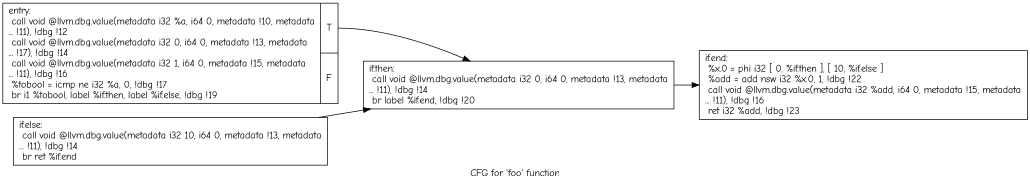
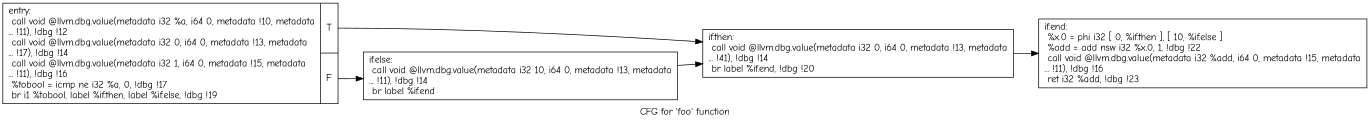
  digraph {
    fontname="Comic Neue"
    label="CFG for 'foo' function"
    rankdir=LR
    node [fontname="Comic Neue" shape=record]
    edge [fontname="Comic Neue"]
    n1 [label="{entry:\l  call void @llvm.dbg.value(metadata i32 %a, i64 0, metadata !10, metadata\l... !11), !dbg !12\l  call void @llvm.dbg.value(metadata i32 0, i64 0, metadata !13, metadata\l... !17), !dbg !14\l  call void @llvm.dbg.value(metadata i32 1, i64 0, metadata !15, metadata\l... !11), !dbg !16\l  %tobool = icmp ne i32 %a, 0, !dbg !17\l  br i1 %tobool, label %if.then, label %if.else, !dbg !19\l|{<s0>T|<s1>F}}"]
-   n2 [label="{if.then:                                          \l  call void @llvm.dbg.value(metadata i32 0, i64 0, metadata !13, metadata\l... !11), !dbg !14\l  br label %if.end, !dbg !20\l}"]
-   n3 [label="{if.else:                                          \l  call void @llvm.dbg.value(metadata i32 10, i64 0, metadata !13, metadata\l... !11), !dbg !14\l  br ret %if.end\l}"]
+   n2 [label="{if.then:                                          \l  call void @llvm.dbg.value(metadata i32 0, i64 0, metadata !13, metadata\l... !41), !dbg !14\l  br label %if.end, !dbg !20\l}"]
+   n3 [label="{if.else:                                          \l  call void @llvm.dbg.value(metadata i32 10, i64 0, metadata !13, metadata\l... !11), !dbg !14\l  br label %if.end\l}"]
    n4 [label="{if.end:                                           \l  %x.0 = phi i32 [ 0, %if.then ], [ 10, %if.else ]\l  %add = add nsw i32 %x.0, 1, !dbg !22\l  call void @llvm.dbg.value(metadata i32 %add, i64 0, metadata !15, metadata\l... !11), !dbg !16\l  ret i32 %add, !dbg !23\l}"]
    n1 -> n2 [tailport=s0]
+   n1 -> n3 [tailport=s1]
    n2 -> n4
    n3 -> n2
  }
